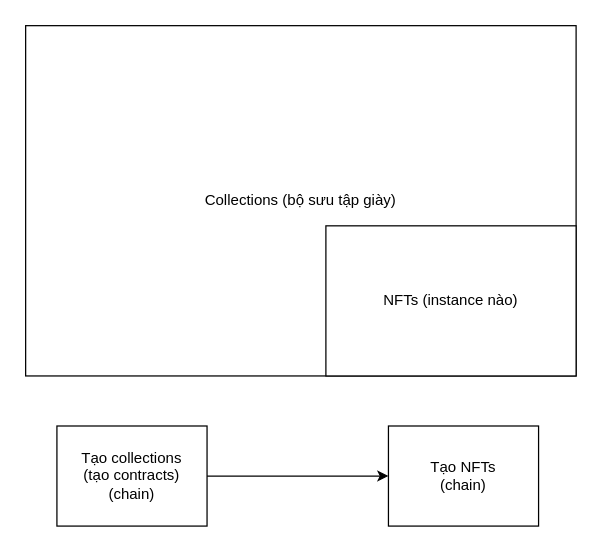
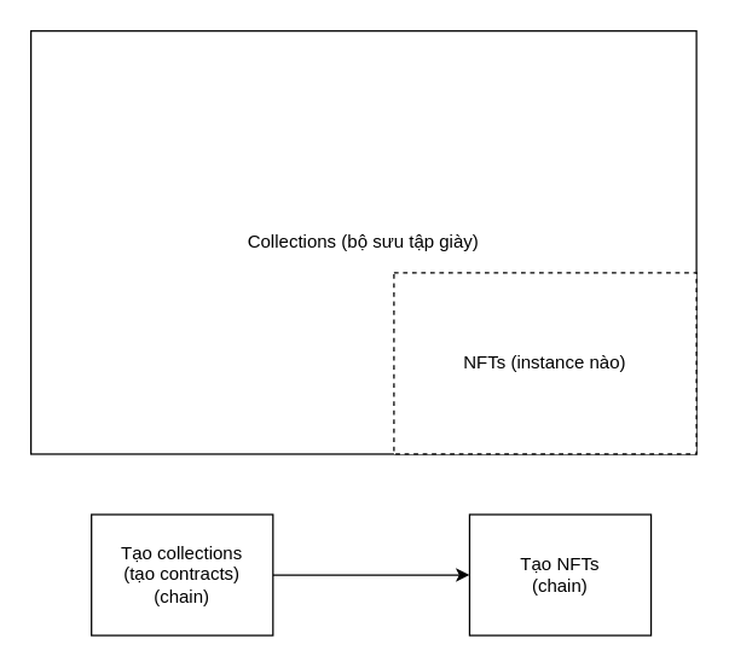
  <mxCell id="0" />
  <mxCell id="1" parent="0" />
  <mxCell id="2" value="Collections (bộ sưu tập giày)" style="rounded=0;whiteSpace=wrap;html=1;fontFamily=Helvetica;fontSize=12;fontColor=default;align=center;strokeColor=default;fillColor=default;" parent="1" vertex="1"><mxGeometry x="20" y="20" width="440" height="280" as="geometry" /></mxCell>
- <mxCell id="3" value="NFTs (instance nào)" style="rounded=0;whiteSpace=wrap;html=1;" parent="1" vertex="1"><mxGeometry x="260" y="180" width="200" height="120" as="geometry" /></mxCell>
+ <mxCell id="3" value="NFTs (instance nào)" style="rounded=0;whiteSpace=wrap;html=1;dashed=1;" parent="1" vertex="1"><mxGeometry x="260" y="180" width="200" height="120" as="geometry" /></mxCell>
  <mxCell id="4" style="edgeStyle=orthogonalEdgeStyle;rounded=0;orthogonalLoop=1;jettySize=auto;html=1;exitX=1;exitY=0.5;exitDx=0;exitDy=0;entryX=0;entryY=0.5;entryDx=0;entryDy=0;" edge="1" parent="1" source="5" target="6"><mxGeometry relative="1" as="geometry" /></mxCell>
- <mxCell id="5" value="Tạo collections&lt;br&gt;(tạo contracts)&lt;br&gt;(chain)" style="rounded=0;whiteSpace=wrap;html=1;" parent="1" vertex="1"><mxGeometry x="45" y="340" width="120" height="80" as="geometry" /></mxCell>
+ <mxCell id="5" value="Tạo collections&lt;br&gt;(tạo contracts)&lt;br&gt;(chain)" style="rounded=0;whiteSpace=wrap;html=1;" parent="1" vertex="1"><mxGeometry x="60" y="340" width="120" height="80" as="geometry" /></mxCell>
  <mxCell id="6" value="Tạo NFTs&lt;br&gt;(chain)" style="rounded=0;whiteSpace=wrap;html=1;" parent="1" vertex="1"><mxGeometry x="310" y="340" width="120" height="80" as="geometry" /></mxCell>
